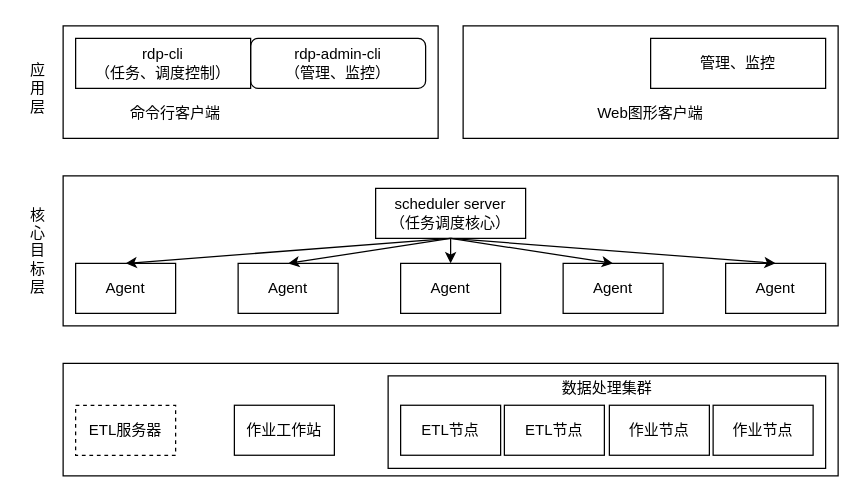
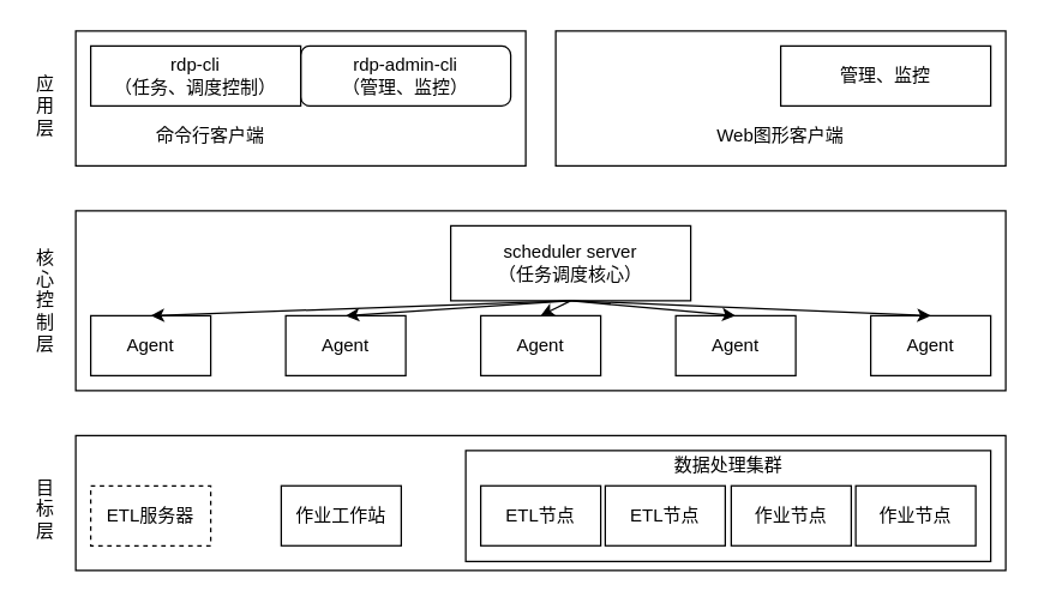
  <mxCell id="0" />
  <mxCell id="1" parent="0" />
  <mxCell id="2" value="" style="rounded=0;whiteSpace=wrap;html=1;shadow=0;fillColor=none;gradientColor=none;" vertex="1" parent="1"><mxGeometry x="310" y="300" width="350" height="74" as="geometry" /></mxCell>
  <mxCell id="3" value="" style="rounded=0;whiteSpace=wrap;html=1;shadow=0;fillColor=none;gradientColor=none;" vertex="1" parent="1"><mxGeometry x="50" y="140" width="620" height="120" as="geometry" /></mxCell>
  <mxCell id="4" value="" style="rounded=0;whiteSpace=wrap;html=1;shadow=0;fillColor=none;gradientColor=none;" vertex="1" parent="1"><mxGeometry x="370" y="20" width="300" height="90" as="geometry" /></mxCell>
  <mxCell id="5" value="" style="rounded=0;whiteSpace=wrap;html=1;shadow=0;fillColor=none;gradientColor=none;" vertex="1" parent="1"><mxGeometry x="50" y="20" width="300" height="90" as="geometry" /></mxCell>
  <mxCell id="6" value="应&lt;br&gt;用&lt;br&gt;层" style="text;html=1;strokeColor=none;fillColor=none;align=center;verticalAlign=middle;whiteSpace=wrap;rounded=0;shadow=0;" vertex="1" parent="1"><mxGeometry x="20" y="45" width="20" height="50" as="geometry" /></mxCell>
- <mxCell id="7" value="核心&lt;br&gt;目标层&lt;br&gt;" style="text;html=1;strokeColor=none;fillColor=none;align=center;verticalAlign=middle;whiteSpace=wrap;rounded=0;shadow=0;" vertex="1" parent="1"><mxGeometry x="20" y="175" width="20" height="50" as="geometry" /></mxCell>
+ <mxCell id="7" value="核心&lt;br&gt;控制层&lt;br&gt;" style="text;html=1;strokeColor=none;fillColor=none;align=center;verticalAlign=middle;whiteSpace=wrap;rounded=0;shadow=0;" vertex="1" parent="1"><mxGeometry x="20" y="175" width="20" height="50" as="geometry" /></mxCell>
+ <mxCell id="8" value="目标层" style="text;html=1;strokeColor=none;fillColor=none;align=center;verticalAlign=middle;whiteSpace=wrap;rounded=0;shadow=0;" vertex="1" parent="1"><mxGeometry x="20" y="313.5" width="20" height="50" as="geometry" /></mxCell>
  <mxCell id="9" value="rdp-cli&lt;br&gt;（任务、调度控制）&lt;br&gt;" style="rounded=0;whiteSpace=wrap;html=1;shadow=0;fillColor=none;gradientColor=none;" vertex="1" parent="1"><mxGeometry x="60" y="30" width="140" height="40" as="geometry" /></mxCell>
  <mxCell id="10" value="rdp-admin-cli&lt;br&gt;（管理、监控）&lt;br&gt;" style="whiteSpace=wrap;html=1;shadow=0;fillColor=none;gradientColor=none;rounded=1;" vertex="1" parent="1"><mxGeometry x="200" y="30" width="140" height="40" as="geometry" /></mxCell>
  <mxCell id="11" value="管理、监控" style="rounded=0;whiteSpace=wrap;html=1;shadow=0;fillColor=none;gradientColor=none;" vertex="1" parent="1"><mxGeometry x="520" y="30" width="140" height="40" as="geometry" /></mxCell>
  <mxCell id="12" value="命令行客户端" style="text;html=1;strokeColor=none;fillColor=none;align=center;verticalAlign=middle;whiteSpace=wrap;rounded=0;shadow=0;" vertex="1" parent="1"><mxGeometry x="100" y="80" width="80" height="20" as="geometry" /></mxCell>
  <mxCell id="13" value="Web图形客户端" style="text;html=1;strokeColor=none;fillColor=none;align=center;verticalAlign=middle;whiteSpace=wrap;rounded=0;shadow=0;" vertex="1" parent="1"><mxGeometry x="475" y="80" width="90" height="20" as="geometry" /></mxCell>
  <mxCell id="14" style="rounded=0;html=1;exitX=0.5;exitY=1;jettySize=auto;orthogonalLoop=1;entryX=0.5;entryY=0;" edge="1" parent="1" source="19" target="20"><mxGeometry relative="1" as="geometry" /></mxCell>
  <mxCell id="15" style="edgeStyle=none;rounded=0;html=1;exitX=0.5;exitY=1;entryX=0.5;entryY=0;jettySize=auto;orthogonalLoop=1;" edge="1" parent="1" source="19" target="23"><mxGeometry relative="1" as="geometry" /></mxCell>
  <mxCell id="16" style="edgeStyle=none;rounded=0;html=1;exitX=0.5;exitY=1;entryX=0.5;entryY=0;jettySize=auto;orthogonalLoop=1;" edge="1" parent="1" source="19" target="24"><mxGeometry relative="1" as="geometry" /></mxCell>
  <mxCell id="17" style="edgeStyle=none;rounded=0;html=1;exitX=0.5;exitY=1;entryX=0.5;entryY=0;jettySize=auto;orthogonalLoop=1;" edge="1" parent="1" source="19" target="22"><mxGeometry relative="1" as="geometry" /></mxCell>
  <mxCell id="18" style="edgeStyle=none;rounded=0;html=1;exitX=0.5;exitY=1;entryX=0.5;entryY=0;jettySize=auto;orthogonalLoop=1;" edge="1" parent="1" source="19" target="21"><mxGeometry relative="1" as="geometry" /></mxCell>
- <mxCell id="19" value="scheduler server&lt;br&gt;（任务调度核心）&lt;br&gt;" style="rounded=0;whiteSpace=wrap;html=1;shadow=0;fillColor=none;gradientColor=none;" vertex="1" parent="1"><mxGeometry x="300" y="150" width="120" height="40" as="geometry" /></mxCell>
+ <mxCell id="19" value="scheduler server&lt;br&gt;（任务调度核心）&lt;br&gt;" style="rounded=0;whiteSpace=wrap;html=1;shadow=0;fillColor=none;gradientColor=none;" vertex="1" parent="1"><mxGeometry x="300" y="150" width="160" height="50" as="geometry" /></mxCell>
  <mxCell id="20" value="Agent&lt;br&gt;" style="rounded=0;whiteSpace=wrap;html=1;shadow=0;fillColor=none;gradientColor=none;" vertex="1" parent="1"><mxGeometry x="60" y="210" width="80" height="40" as="geometry" /></mxCell>
  <mxCell id="21" value="Agent&lt;br&gt;" style="rounded=0;whiteSpace=wrap;html=1;shadow=0;fillColor=none;gradientColor=none;" vertex="1" parent="1"><mxGeometry x="580" y="210" width="80" height="40" as="geometry" /></mxCell>
  <mxCell id="22" value="Agent&lt;br&gt;" style="rounded=0;whiteSpace=wrap;html=1;shadow=0;fillColor=none;gradientColor=none;" vertex="1" parent="1"><mxGeometry x="450" y="210" width="80" height="40" as="geometry" /></mxCell>
  <mxCell id="23" value="Agent&lt;br&gt;" style="rounded=0;whiteSpace=wrap;html=1;shadow=0;fillColor=none;gradientColor=none;" vertex="1" parent="1"><mxGeometry x="190" y="210" width="80" height="40" as="geometry" /></mxCell>
  <mxCell id="24" value="Agent&lt;br&gt;" style="rounded=0;whiteSpace=wrap;html=1;shadow=0;fillColor=none;gradientColor=none;" vertex="1" parent="1"><mxGeometry x="320" y="210" width="80" height="40" as="geometry" /></mxCell>
  <mxCell id="25" value="ETL服务器&lt;br&gt;" style="rounded=0;whiteSpace=wrap;html=1;shadow=0;fillColor=none;gradientColor=none;dashed=1;" vertex="1" parent="1"><mxGeometry x="60" y="323.5" width="80" height="40" as="geometry" /></mxCell>
  <mxCell id="26" value="作业工作站&lt;br&gt;" style="rounded=0;whiteSpace=wrap;html=1;shadow=0;fillColor=none;gradientColor=none;" vertex="1" parent="1"><mxGeometry x="187" y="323.5" width="80" height="40" as="geometry" /></mxCell>
  <mxCell id="27" value="" style="group" vertex="1" connectable="0" parent="1"><mxGeometry x="310" y="300" width="350" height="74" as="geometry" /></mxCell>
  <mxCell id="28" value="ETL节点&lt;br&gt;" style="rounded=0;whiteSpace=wrap;html=1;shadow=0;fillColor=none;gradientColor=none;" vertex="1" parent="27"><mxGeometry x="10" y="23.5" width="80" height="40" as="geometry" /></mxCell>
  <mxCell id="29" value="作业节点&lt;br&gt;" style="rounded=0;whiteSpace=wrap;html=1;shadow=0;fillColor=none;gradientColor=none;" vertex="1" parent="27"><mxGeometry x="177" y="23.5" width="80" height="40" as="geometry" /></mxCell>
  <mxCell id="30" value="ETL节点&lt;br&gt;" style="rounded=0;whiteSpace=wrap;html=1;shadow=0;fillColor=none;gradientColor=none;" vertex="1" parent="27"><mxGeometry x="93" y="23.5" width="80" height="40" as="geometry" /></mxCell>
  <mxCell id="31" value="作业节点&lt;br&gt;" style="rounded=0;whiteSpace=wrap;html=1;shadow=0;fillColor=none;gradientColor=none;" vertex="1" parent="27"><mxGeometry x="260" y="23.5" width="80" height="40" as="geometry" /></mxCell>
  <mxCell id="32" value="数据处理集群" style="text;html=1;strokeColor=none;fillColor=none;align=center;verticalAlign=middle;whiteSpace=wrap;rounded=0;shadow=0;" vertex="1" parent="27"><mxGeometry x="136.5" width="77" height="20" as="geometry" /></mxCell>
  <mxCell id="33" value="" style="rounded=0;whiteSpace=wrap;html=1;shadow=0;fillColor=none;gradientColor=none;" vertex="1" parent="1"><mxGeometry x="50" y="290" width="620" height="90" as="geometry" /></mxCell>
